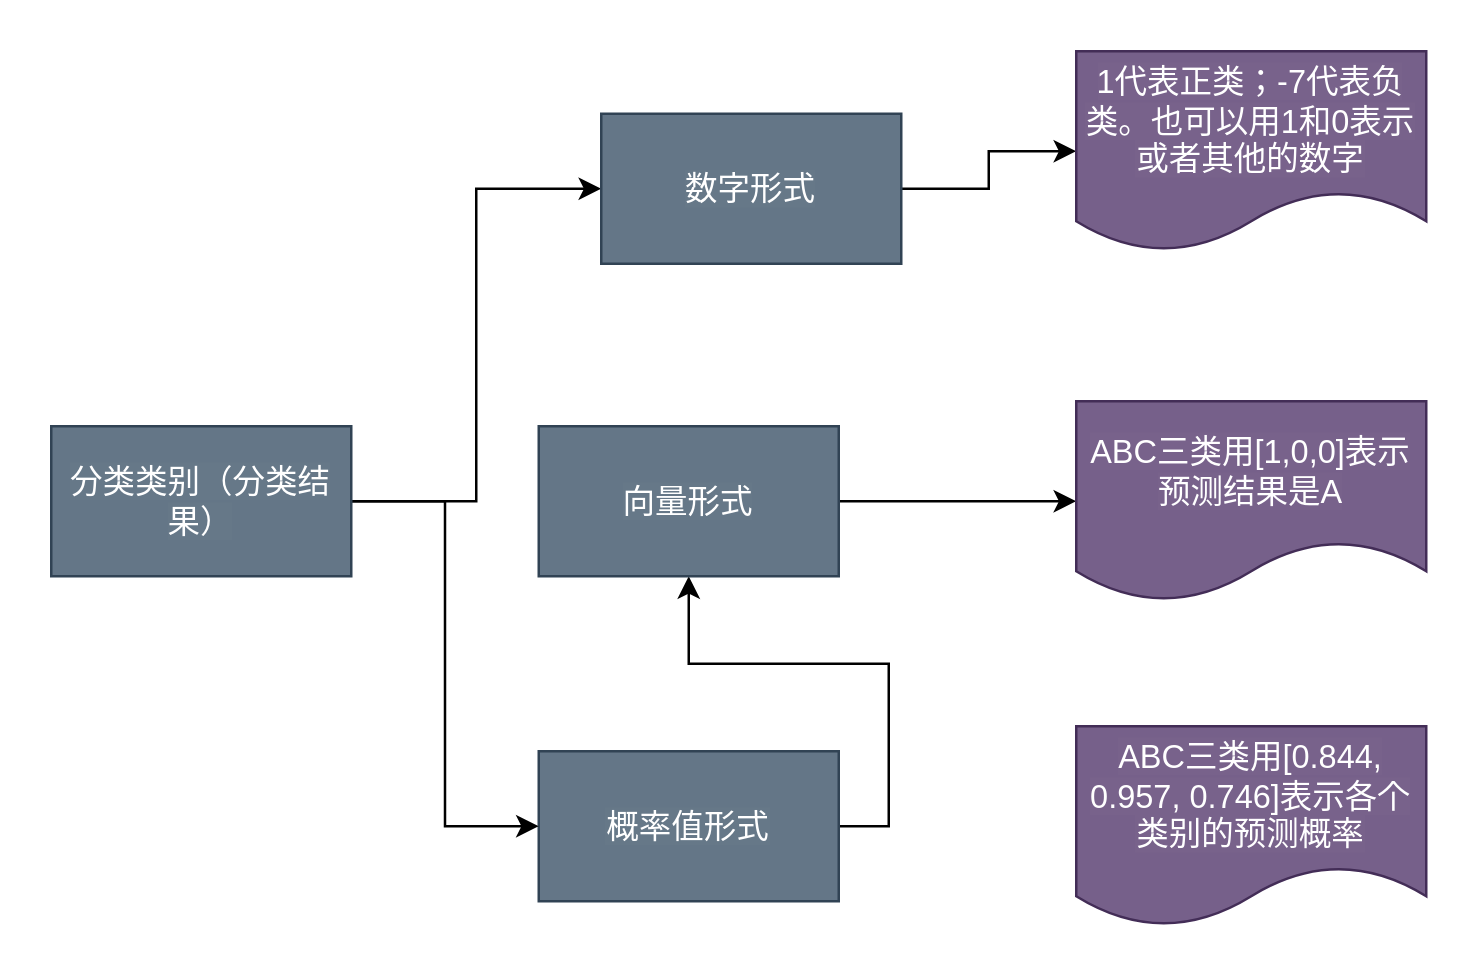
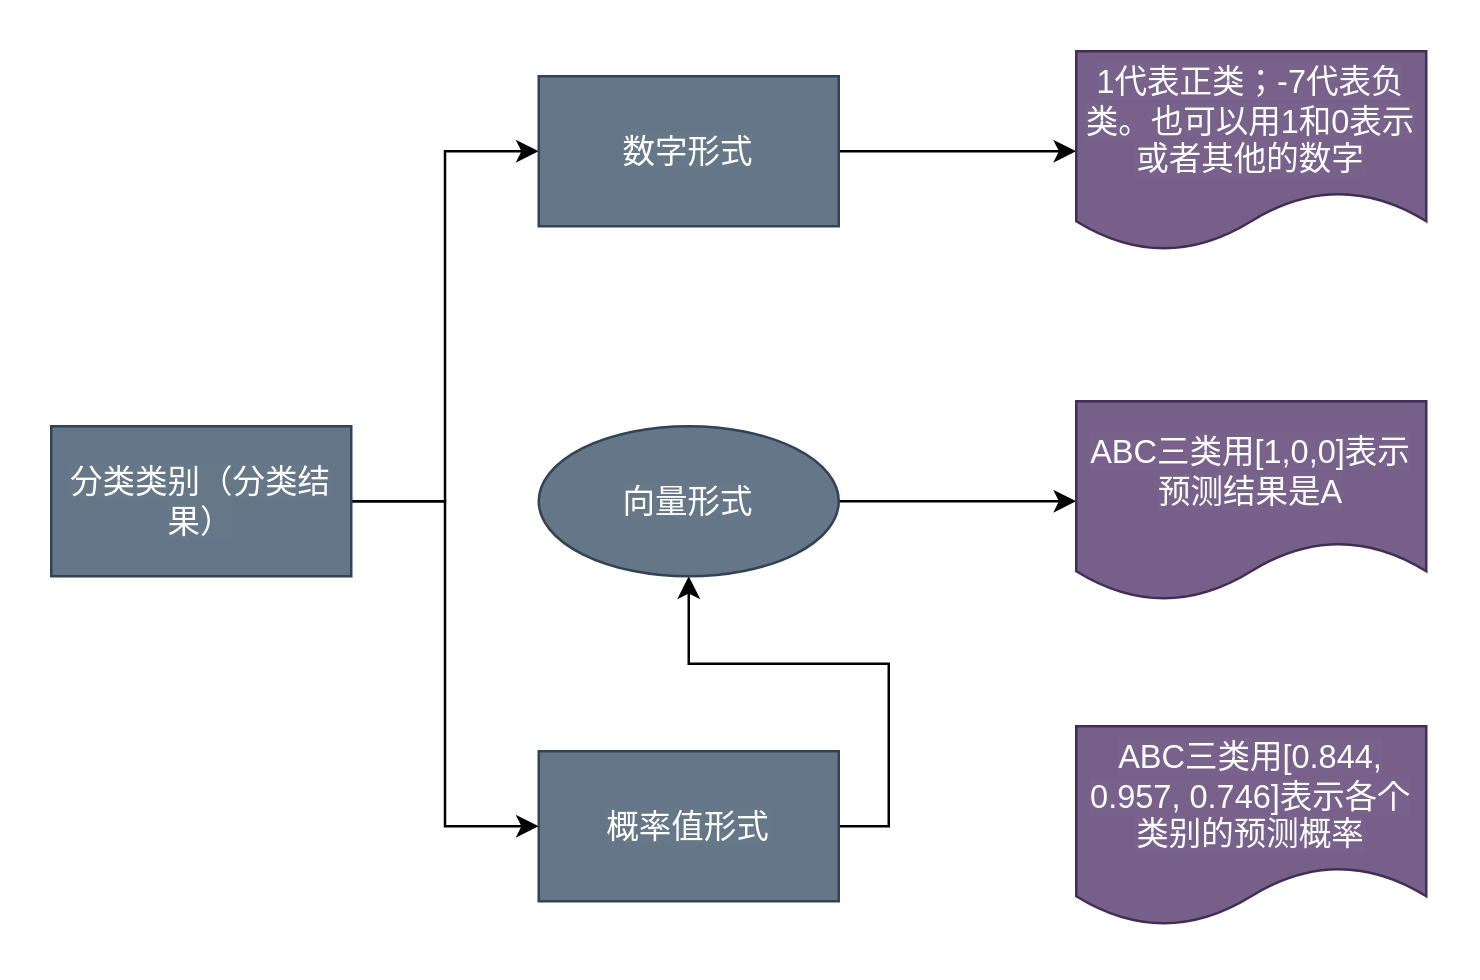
  <mxCell id="0" />
  <mxCell id="1" parent="0" />
  <mxCell id="2" style="edgeStyle=orthogonalEdgeStyle;rounded=0;orthogonalLoop=1;jettySize=auto;html=1;exitX=1;exitY=0.5;exitDx=0;exitDy=0;" edge="1" parent="1" source="3" target="8"><mxGeometry relative="1" as="geometry" /></mxCell>
  <mxCell id="3" value="&lt;span style=&quot;font-size: 13px ; background-color: rgba(255 , 255 , 255 , 0.01)&quot;&gt;&lt;font color=&quot;#ffffff&quot;&gt;概率值形式&lt;/font&gt;&lt;/span&gt;" style="rounded=0;whiteSpace=wrap;html=1;fillColor=#647687;strokeColor=#314354;fontColor=#ffffff;" vertex="1" parent="1"><mxGeometry x="215" y="300" width="120" height="60" as="geometry" /></mxCell>
  <mxCell id="4" style="edgeStyle=orthogonalEdgeStyle;rounded=0;orthogonalLoop=1;jettySize=auto;html=1;exitX=1;exitY=0.5;exitDx=0;exitDy=0;entryX=0;entryY=0.5;entryDx=0;entryDy=0;" edge="1" parent="1" source="6" target="10"><mxGeometry relative="1" as="geometry" /></mxCell>
  <mxCell id="5" style="edgeStyle=orthogonalEdgeStyle;rounded=0;orthogonalLoop=1;jettySize=auto;html=1;exitX=1;exitY=0.5;exitDx=0;exitDy=0;entryX=0;entryY=0.5;entryDx=0;entryDy=0;" edge="1" parent="1" source="6" target="3"><mxGeometry relative="1" as="geometry" /></mxCell>
  <mxCell id="6" value="&lt;span style=&quot;font-size: 13px ; background-color: rgba(255 , 255 , 255 , 0.01)&quot;&gt;&lt;font color=&quot;#ffffff&quot;&gt;分类类别（分类结果）&lt;/font&gt;&lt;/span&gt;" style="rounded=0;whiteSpace=wrap;html=1;fillColor=#647687;strokeColor=#314354;fontColor=#ffffff;" vertex="1" parent="1"><mxGeometry x="20" y="170" width="120" height="60" as="geometry" /></mxCell>
  <mxCell id="7" style="edgeStyle=orthogonalEdgeStyle;rounded=0;orthogonalLoop=1;jettySize=auto;html=1;exitX=1;exitY=0.5;exitDx=0;exitDy=0;entryX=0;entryY=0.5;entryDx=0;entryDy=0;" edge="1" parent="1" source="8" target="12"><mxGeometry relative="1" as="geometry" /></mxCell>
- <mxCell id="8" value="&lt;span style=&quot;font-size: 13px ; background-color: rgba(255 , 255 , 255 , 0.01)&quot;&gt;&lt;font color=&quot;#ffffff&quot;&gt;向量形式&lt;/font&gt;&lt;/span&gt;" style="rounded=0;whiteSpace=wrap;html=1;fillColor=#647687;strokeColor=#314354;fontColor=#ffffff;" vertex="1" parent="1"><mxGeometry x="215" y="170" width="120" height="60" as="geometry" /></mxCell>
+ <mxCell id="8" value="&lt;span style=&quot;font-size: 13px ; background-color: rgba(255 , 255 , 255 , 0.01)&quot;&gt;&lt;font color=&quot;#ffffff&quot;&gt;向量形式&lt;/font&gt;&lt;/span&gt;" style="ellipse;whiteSpace=wrap;html=1;fillColor=#647687;strokeColor=#314354;fontColor=#ffffff;" vertex="1" parent="1"><mxGeometry x="215" y="170" width="120" height="60" as="geometry" /></mxCell>
  <mxCell id="9" style="edgeStyle=orthogonalEdgeStyle;rounded=0;orthogonalLoop=1;jettySize=auto;html=1;exitX=1;exitY=0.5;exitDx=0;exitDy=0;" edge="1" parent="1" source="10" target="11"><mxGeometry relative="1" as="geometry" /></mxCell>
- <mxCell id="10" value="&lt;span style=&quot;font-size: 13px ; background-color: rgba(255 , 255 , 255 , 0.01)&quot;&gt;&lt;font color=&quot;#ffffff&quot;&gt;数字形式&lt;/font&gt;&lt;/span&gt;" style="rounded=0;whiteSpace=wrap;html=1;fillColor=#647687;strokeColor=#314354;fontColor=#ffffff;" vertex="1" parent="1"><mxGeometry x="240" y="45" width="120" height="60" as="geometry" /></mxCell>
+ <mxCell id="10" value="&lt;span style=&quot;font-size: 13px ; background-color: rgba(255 , 255 , 255 , 0.01)&quot;&gt;&lt;font color=&quot;#ffffff&quot;&gt;数字形式&lt;/font&gt;&lt;/span&gt;" style="rounded=0;whiteSpace=wrap;html=1;fillColor=#647687;strokeColor=#314354;fontColor=#ffffff;" vertex="1" parent="1"><mxGeometry x="215" y="30" width="120" height="60" as="geometry" /></mxCell>
  <mxCell id="11" value="&lt;span style=&quot;font-size: 13px ; background-color: rgba(255 , 255 , 255 , 0.01)&quot;&gt;&lt;font color=&quot;#ffffff&quot;&gt;1代表正类；-7代表负类。也可以用1和0表示或者其他的数字&lt;/font&gt;&lt;/span&gt;" style="shape=document;whiteSpace=wrap;html=1;boundedLbl=1;fillColor=#76608a;strokeColor=#432D57;fontColor=#ffffff;" vertex="1" parent="1"><mxGeometry x="430" y="20" width="140" height="80" as="geometry" /></mxCell>
  <mxCell id="12" value="&lt;span style=&quot;font-size: 13px ; background-color: rgba(255 , 255 , 255 , 0.01)&quot;&gt;&lt;font color=&quot;#ffffff&quot;&gt;ABC三类用[1,0,0]表示预测结果是A&lt;/font&gt;&lt;/span&gt;" style="shape=document;whiteSpace=wrap;html=1;boundedLbl=1;fillColor=#76608a;strokeColor=#432D57;fontColor=#ffffff;" vertex="1" parent="1"><mxGeometry x="430" y="160" width="140" height="80" as="geometry" /></mxCell>
  <mxCell id="13" value="&lt;span style=&quot;font-size: 13px ; background-color: rgba(255 , 255 , 255 , 0.01)&quot;&gt;&lt;font color=&quot;#ffffff&quot;&gt;ABC三类用[0.844, 0.957, 0.746]表示各个类别的预测概率&lt;/font&gt;&lt;/span&gt;" style="shape=document;whiteSpace=wrap;html=1;boundedLbl=1;fillColor=#76608a;strokeColor=#432D57;fontColor=#ffffff;" vertex="1" parent="1"><mxGeometry x="430" y="290" width="140" height="80" as="geometry" /></mxCell>
